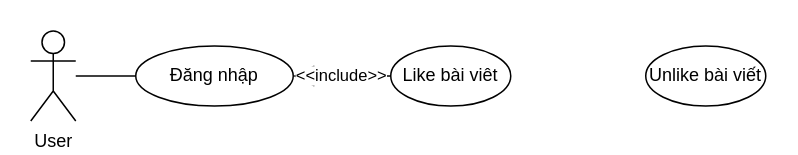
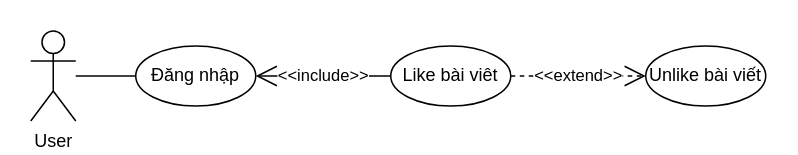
  <mxCell id="0" />
  <mxCell id="1" parent="0" />
  <mxCell id="2" value="User" style="shape=umlActor;verticalLabelPosition=bottom;verticalAlign=top;html=1;outlineConnect=0;" vertex="1" parent="1"><mxGeometry x="20" y="20" width="30" height="60" as="geometry" /></mxCell>
- <mxCell id="3" value="Đăng nhập" style="ellipse;whiteSpace=wrap;html=1;" vertex="1" parent="1"><mxGeometry x="90" y="30" width="105" height="40" as="geometry" /></mxCell>
+ <mxCell id="3" value="Đăng nhập" style="ellipse;whiteSpace=wrap;html=1;" vertex="1" parent="1"><mxGeometry x="90" y="30" width="80" height="40" as="geometry" /></mxCell>
  <mxCell id="4" value="" style="endArrow=none;html=1;rounded=0;entryX=0;entryY=0.5;entryDx=0;entryDy=0;" edge="1" parent="1" source="2" target="3"><mxGeometry width="50" height="50" relative="1" as="geometry"><mxPoint x="280" y="140" as="sourcePoint" /><mxPoint x="330" y="90" as="targetPoint" /></mxGeometry></mxCell>
  <mxCell id="5" value="&amp;lt;&amp;lt;include&amp;gt;&amp;gt;" style="endArrow=open;endSize=12;dashed=0;html=1;rounded=0;strokeColor=default;align=center;verticalAlign=middle;fontFamily=Helvetica;fontSize=11;fontColor=default;labelBackgroundColor=default;edgeStyle=none;" edge="1" parent="1" target="3" source="6"><mxGeometry width="160" relative="1" as="geometry"><mxPoint x="260" y="50" as="sourcePoint" /><mxPoint x="330" y="-30" as="targetPoint" /><mxPoint as="offset" /></mxGeometry></mxCell>
  <mxCell id="6" value="Like bài viêt" style="ellipse;whiteSpace=wrap;html=1;" vertex="1" parent="1"><mxGeometry x="260" y="30" width="80" height="40" as="geometry" /></mxCell>
  <mxCell id="7" value="Unlike bài viết" style="ellipse;whiteSpace=wrap;html=1;" vertex="1" parent="1"><mxGeometry x="430" y="30" width="80" height="40" as="geometry" /></mxCell>
+ <mxCell id="8" value="&amp;lt;&amp;lt;extend&amp;gt;&amp;gt;" style="endArrow=open;endSize=12;dashed=1;html=1;rounded=0;strokeColor=default;align=center;verticalAlign=middle;fontFamily=Helvetica;fontSize=11;fontColor=default;labelBackgroundColor=default;edgeStyle=none;" edge="1" parent="1" source="6" target="7"><mxGeometry width="160" relative="1" as="geometry"><mxPoint x="270" y="60" as="sourcePoint" /><mxPoint x="180" y="60" as="targetPoint" /><mxPoint as="offset" /></mxGeometry></mxCell>
